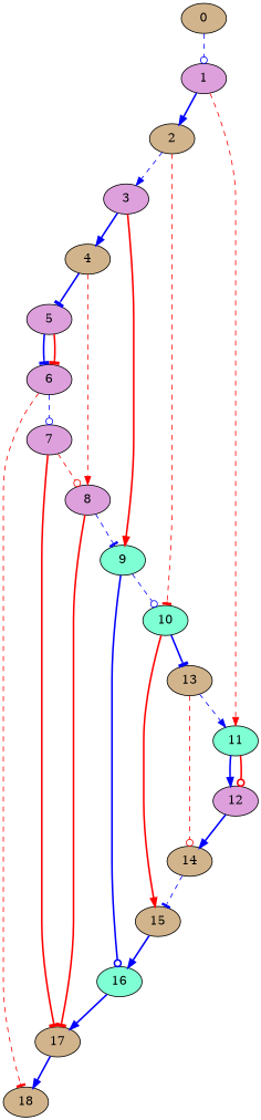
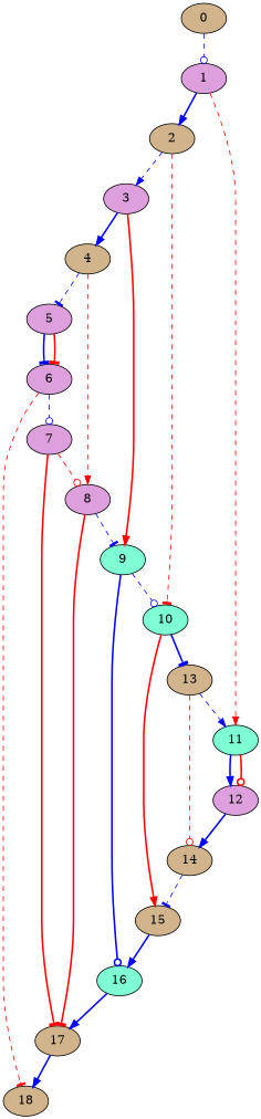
  digraph {
    node [fillcolor=tan style=filled]
    edge [arrowhead=normal color=blue style=bold]
    1 [fillcolor=plum]
    0
    2
    11 [fillcolor=aquamarine]
    3 [fillcolor=plum]
    10 [fillcolor=aquamarine]
    12 [fillcolor=plum]
    4
    9 [fillcolor=aquamarine]
    13
    15
    5 [fillcolor=plum]
    8 [fillcolor=plum]
    16 [fillcolor=aquamarine]
    6 [fillcolor=plum]
    17
    7 [fillcolor=plum]
    18
    14
    1 -> 2
    1 -> 11 [color=red style=dashed]
    0 -> 1 [arrowhead=odot style=dashed]
    2 -> 3 [style=dashed]
    2 -> 10 [arrowhead=tee color=red style=dashed]
    11 -> 12
    11 -> 12 [arrowhead=odot color=red]
    3 -> 4
    3 -> 9 [color=red]
    10 -> 13 [arrowhead=tee]
    10 -> 15 [color=red]
    12 -> 14
-   4 -> 5 [arrowhead=tee]
+   4 -> 5 [arrowhead=tee style=dashed]
    4 -> 8 [color=red style=dashed]
    9 -> 10 [arrowhead=odot style=dashed]
    9 -> 16 [arrowhead=odot]
    13 -> 11 [style=dashed]
    13 -> 14 [arrowhead=odot color=red style=dashed]
    15 -> 16
    5 -> 6 [arrowhead=tee]
    5 -> 6 [arrowhead=tee color=red]
    8 -> 9 [arrowhead=tee style=dashed]
    8 -> 17 [arrowhead=tee color=red]
    16 -> 17
    6 -> 7 [arrowhead=odot style=dashed]
    6 -> 18 [arrowhead=tee color=red style=dashed]
    17 -> 18
    7 -> 8 [arrowhead=odot color=red style=dashed]
    7 -> 17 [arrowhead=tee color=red]
    14 -> 15 [arrowhead=tee style=dashed]
  }
